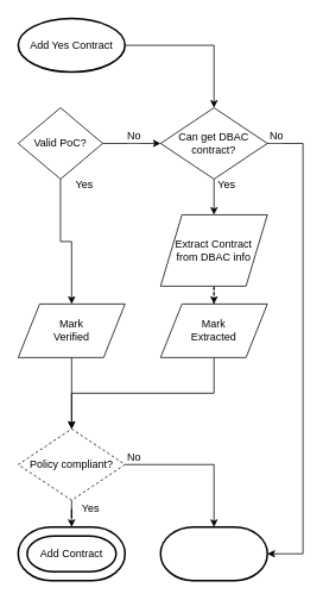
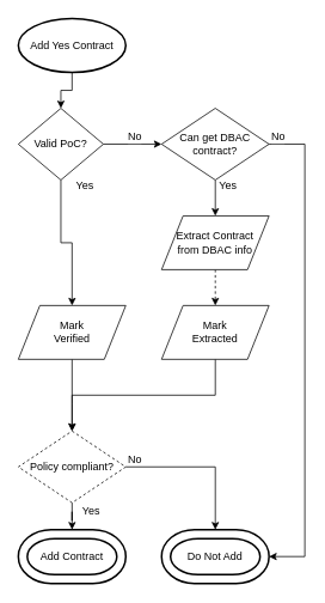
  <mxCell id="0" />
  <mxCell id="1" parent="0" />
- <mxCell id="2" style="edgeStyle=orthogonalEdgeStyle;rounded=0;orthogonalLoop=1;jettySize=auto;html=1;" parent="1" source="3" target="26" edge="1"><mxGeometry relative="1" as="geometry"><mxPoint x="80" y="0" as="targetPoint" /></mxGeometry></mxCell>
+ <mxCell id="2" style="edgeStyle=orthogonalEdgeStyle;rounded=0;orthogonalLoop=1;jettySize=auto;html=1;" parent="1" source="3" target="6" edge="1"><mxGeometry relative="1" as="geometry"><mxPoint x="80" y="0" as="targetPoint" /></mxGeometry></mxCell>
  <mxCell id="3" value="Add Yes Contract" style="strokeWidth=2;html=1;shape=mxgraph.flowchart.start_1;whiteSpace=wrap;" parent="1" vertex="1"><mxGeometry x="20" y="20" width="120" height="60" as="geometry" /></mxCell>
  <mxCell id="4" value="" style="edgeStyle=orthogonalEdgeStyle;rounded=0;orthogonalLoop=1;jettySize=auto;html=1;" parent="1" source="6" target="22" edge="1"><mxGeometry relative="1" as="geometry"><mxPoint x="80" y="360" as="targetPoint" /></mxGeometry></mxCell>
  <mxCell id="5" style="edgeStyle=orthogonalEdgeStyle;rounded=0;orthogonalLoop=1;jettySize=auto;html=1;" parent="1" source="6" target="26" edge="1"><mxGeometry relative="1" as="geometry"><mxPoint x="210" y="280" as="targetPoint" /></mxGeometry></mxCell>
  <mxCell id="6" value="Valid PoC?" style="rhombus;whiteSpace=wrap;html=1;" parent="1" vertex="1"><mxGeometry x="20" y="120" width="95" height="80" as="geometry" /></mxCell>
  <mxCell id="7" value="" style="edgeStyle=orthogonalEdgeStyle;rounded=0;orthogonalLoop=1;jettySize=auto;html=1;" parent="1" source="8" target="14" edge="1"><mxGeometry relative="1" as="geometry"><mxPoint x="80" y="690" as="targetPoint" /></mxGeometry></mxCell>
  <mxCell id="8" value="Policy compliant?" style="rhombus;whiteSpace=wrap;html=1;dashed=1;" parent="1" vertex="1"><mxGeometry x="20" y="480" width="120" height="80" as="geometry" /></mxCell>
  <mxCell id="9" value="Yes" style="text;html=1;resizable=0;points=[];align=center;verticalAlign=middle;labelBackgroundColor=#ffffff;" parent="1" vertex="1" connectable="0"><mxGeometry x="80" y="574.362" as="geometry"><mxPoint x="20" y="-6" as="offset" /></mxGeometry></mxCell>
  <mxCell id="10" value="" style="group" parent="1" vertex="1" connectable="0"><mxGeometry x="180" y="590" width="120" height="60" as="geometry" /></mxCell>
  <mxCell id="11" value="" style="strokeWidth=2;html=1;shape=mxgraph.flowchart.terminator;whiteSpace=wrap;" parent="10" vertex="1"><mxGeometry width="120" height="60" as="geometry" /></mxCell>
+ <mxCell id="12" value="Do Not Add" style="strokeWidth=2;html=1;shape=mxgraph.flowchart.terminator;whiteSpace=wrap;" parent="10" vertex="1"><mxGeometry x="10" y="10" width="100" height="40" as="geometry" /></mxCell>
  <mxCell id="13" value="" style="group" parent="1" vertex="1" connectable="0"><mxGeometry x="20" y="590" width="120" height="60" as="geometry" /></mxCell>
  <mxCell id="14" value="" style="strokeWidth=2;html=1;shape=mxgraph.flowchart.terminator;whiteSpace=wrap;" parent="13" vertex="1"><mxGeometry width="120" height="60" as="geometry" /></mxCell>
  <mxCell id="15" value="Add Contract" style="strokeWidth=2;html=1;shape=mxgraph.flowchart.terminator;whiteSpace=wrap;" parent="13" vertex="1"><mxGeometry x="10" y="10" width="100" height="40" as="geometry" /></mxCell>
  <mxCell id="16" value="No" style="text;html=1;resizable=0;points=[];align=center;verticalAlign=middle;labelBackgroundColor=#ffffff;" parent="1" vertex="1" connectable="0"><mxGeometry x="180.172" y="520.138" as="geometry"><mxPoint x="-31" y="-9" as="offset" /></mxGeometry></mxCell>
  <mxCell id="17" style="edgeStyle=orthogonalEdgeStyle;rounded=0;orthogonalLoop=1;jettySize=auto;html=1;" parent="1" source="8" target="11" edge="1"><mxGeometry relative="1" as="geometry"><mxPoint x="140" y="610" as="sourcePoint" /><mxPoint x="192" y="520" as="targetPoint" /></mxGeometry></mxCell>
  <mxCell id="18" style="edgeStyle=orthogonalEdgeStyle;rounded=0;orthogonalLoop=1;jettySize=auto;html=1;" parent="1" source="19" target="8" edge="1"><mxGeometry relative="1" as="geometry"><Array as="points"><mxPoint x="240" y="440" /><mxPoint x="80" y="440" /></Array></mxGeometry></mxCell>
  <mxCell id="19" value="Mark&lt;br&gt;Extracted" style="shape=parallelogram;perimeter=parallelogramPerimeter;whiteSpace=wrap;html=1;" parent="1" vertex="1"><mxGeometry x="180" y="340" width="120" height="60" as="geometry" /></mxCell>
  <mxCell id="20" value="No" style="text;html=1;resizable=0;points=[];align=center;verticalAlign=middle;labelBackgroundColor=#ffffff;" parent="1" vertex="1" connectable="0"><mxGeometry x="180.172" y="160.138" as="geometry"><mxPoint x="-31" y="-9" as="offset" /></mxGeometry></mxCell>
  <mxCell id="21" style="edgeStyle=orthogonalEdgeStyle;rounded=0;orthogonalLoop=1;jettySize=auto;html=1;" parent="1" source="22" target="8" edge="1"><mxGeometry relative="1" as="geometry"><Array as="points"><mxPoint x="80" y="450" /><mxPoint x="80" y="450" /></Array></mxGeometry></mxCell>
  <mxCell id="22" value="Mark &lt;br&gt;Verified" style="shape=parallelogram;perimeter=parallelogramPerimeter;whiteSpace=wrap;html=1;" parent="1" vertex="1"><mxGeometry x="20" y="340" width="120" height="60" as="geometry" /></mxCell>
  <mxCell id="23" value="Yes" style="text;html=1;resizable=0;points=[];align=center;verticalAlign=middle;labelBackgroundColor=#ffffff;" parent="1" vertex="1" connectable="0"><mxGeometry x="130.172" y="215.138" as="geometry"><mxPoint x="-37" y="-9" as="offset" /></mxGeometry></mxCell>
  <mxCell id="24" style="edgeStyle=orthogonalEdgeStyle;rounded=0;orthogonalLoop=1;jettySize=auto;html=1;" parent="1" source="26" target="30" edge="1"><mxGeometry relative="1" as="geometry" /></mxCell>
  <mxCell id="25" style="edgeStyle=orthogonalEdgeStyle;rounded=0;orthogonalLoop=1;jettySize=auto;html=1;" parent="1" source="26" target="11" edge="1"><mxGeometry relative="1" as="geometry"><Array as="points"><mxPoint x="340" y="160" /><mxPoint x="340" y="620" /></Array></mxGeometry></mxCell>
  <mxCell id="26" value="Can get DBAC contract?" style="rhombus;whiteSpace=wrap;html=1;" parent="1" vertex="1"><mxGeometry x="180" y="120" width="120" height="80" as="geometry" /></mxCell>
  <mxCell id="27" value="Yes" style="text;html=1;resizable=0;points=[];align=center;verticalAlign=middle;labelBackgroundColor=#ffffff;" parent="1" vertex="1" connectable="0"><mxGeometry x="290.172" y="215.138" as="geometry"><mxPoint x="-37" y="-9" as="offset" /></mxGeometry></mxCell>
  <mxCell id="28" value="No" style="text;html=1;resizable=0;points=[];align=center;verticalAlign=middle;labelBackgroundColor=#ffffff;" parent="1" vertex="1" connectable="0"><mxGeometry x="340.172" y="160.138" as="geometry"><mxPoint x="-31" y="-9" as="offset" /></mxGeometry></mxCell>
  <mxCell id="29" style="edgeStyle=orthogonalEdgeStyle;rounded=0;orthogonalLoop=1;jettySize=auto;html=1;dashed=1;" parent="1" source="30" target="19" edge="1"><mxGeometry relative="1" as="geometry" /></mxCell>
- <mxCell id="30" value="Extract Contract&lt;br&gt;from DBAC info" style="shape=parallelogram;perimeter=parallelogramPerimeter;whiteSpace=wrap;html=1;" parent="1" vertex="1"><mxGeometry x="180" y="240" width="120" height="80" as="geometry" /></mxCell>
+ <mxCell id="30" value="Extract Contract&lt;br&gt;from DBAC info" style="shape=parallelogram;perimeter=parallelogramPerimeter;whiteSpace=wrap;html=1;" parent="1" vertex="1"><mxGeometry x="180" y="240" width="120" height="60" as="geometry" /></mxCell>
